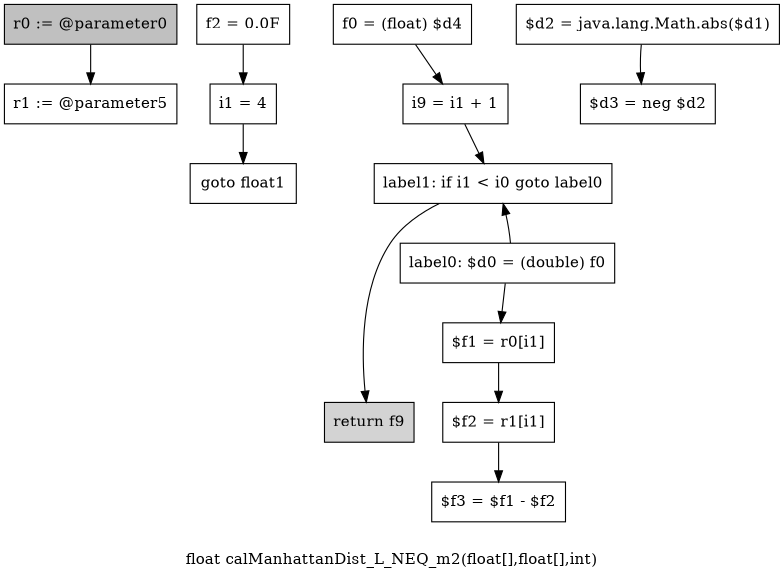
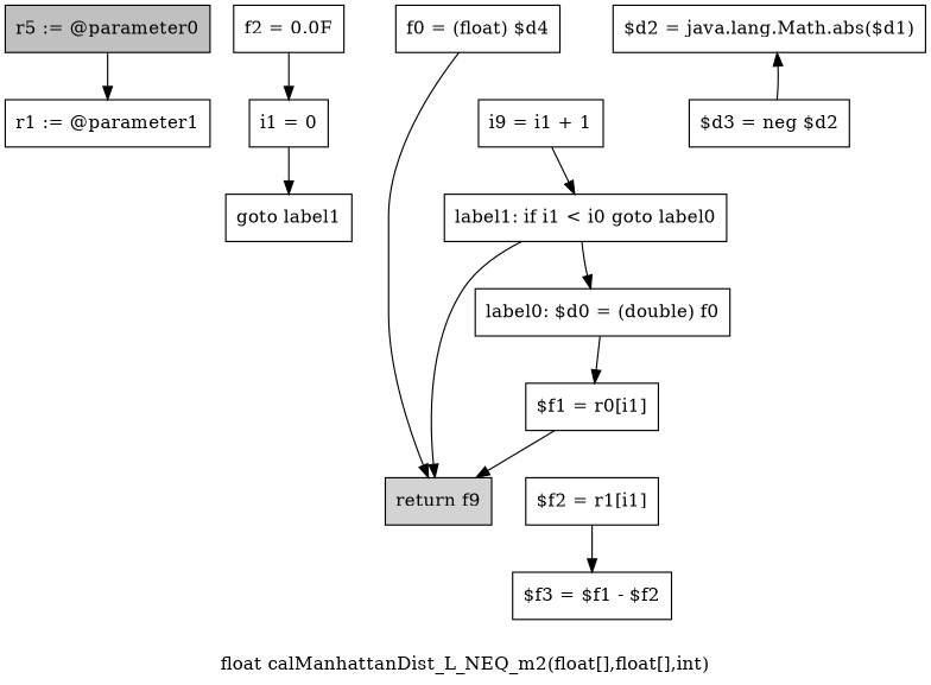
  digraph {
    label="float calManhattanDist_L_NEQ_m2(float[],float[],int)"
    node [shape=box]
-   n1 [fillcolor=gray label="r0 := @parameter0" style=filled]
-   n2 [label="r1 := @parameter5"]
+   n1 [fillcolor=gray label="r5 := @parameter0" style=filled]
+   n2 [label="r1 := @parameter1"]
    n3 [label="f2 = 0.0F"]
-   n4 [label="i1 = 4"]
-   n5 [label="goto float1"]
+   n4 [label="i1 = 0"]
+   n5 [label="goto label1"]
    n6 [label="label1: if i1 < i0 goto label0"]
    n7 [label="label0: $d0 = (double) f0"]
    n8 [fillcolor=lightgray label="return f9" style=filled]
    n9 [label="$f1 = r0[i1]"]
    n10 [label="$f2 = r1[i1]"]
    n11 [label="$f3 = $f1 - $f2"]
    n12 [label="$d2 = java.lang.Math.abs($d1)"]
    n13 [label="$d3 = neg $d2"]
    n14 [label="f0 = (float) $d4"]
    n15 [label="i9 = i1 + 1"]
    n1 -> n2
    n3 -> n4
    n4 -> n5
-   n7 -> n6
+   n6 -> n7
    n6 -> n8
    n7 -> n9
-   n9 -> n10
+   n9 -> n8
    n10 -> n11
-   n12 -> n13
-   n14 -> n15
+   n13 -> n12
+   n14 -> n8
    n15 -> n6
  }
